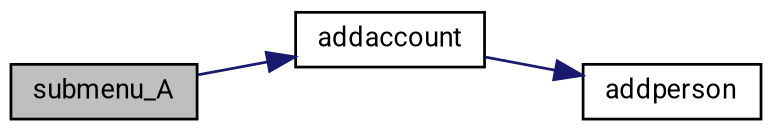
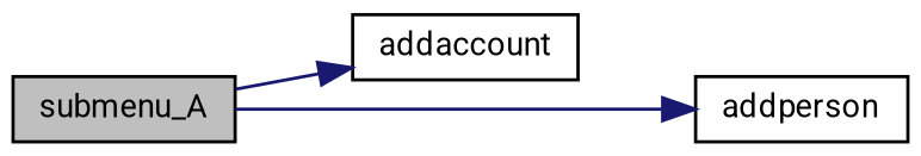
  digraph {
    fontname=Roboto
    rankdir=LR
    node [color=black fillcolor=white fontname=Roboto fontsize=10 shape=record style=filled]
    edge [color=midnightblue fontname=Roboto fontsize=10 labelfontname=Helvetica labelfontsize=10 style=solid]
    n1 [fillcolor=grey75 fontcolor=black height=0.2 label=submenu_A width=0.4]
    n2 [height=0.2 label=addaccount width=0.4]
    n3 [height=0.2 label=addperson width=0.4]
    n1 -> n2
-   n2 -> n3
+   n1 -> n3
  }
